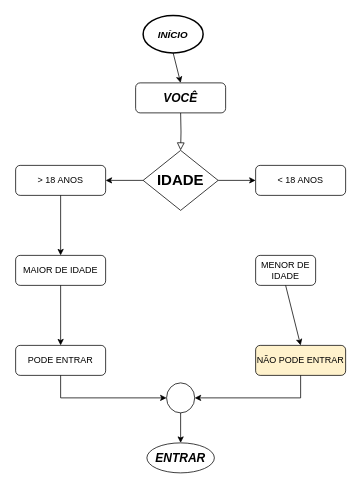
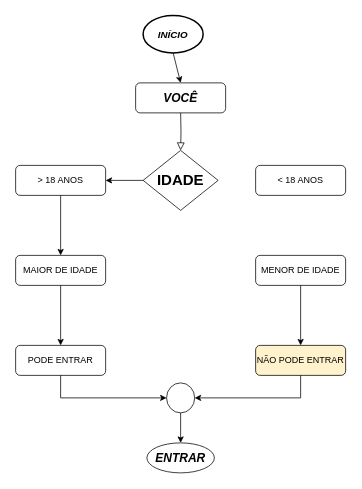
  <mxCell id="0" />
  <mxCell id="1" parent="0" />
  <mxCell id="2" value="" style="rounded=0;html=1;jettySize=auto;orthogonalLoop=1;fontSize=11;endArrow=block;endFill=0;endSize=8;strokeWidth=1;shadow=0;labelBackgroundColor=none;edgeStyle=orthogonalEdgeStyle;entryX=0.5;entryY=0;entryDx=0;entryDy=0;" parent="1" target="4" edge="1"><mxGeometry relative="1" as="geometry"><mxPoint x="240" y="150" as="sourcePoint" /></mxGeometry></mxCell>
  <mxCell id="3" value="&lt;b style=&quot;&quot;&gt;&lt;i style=&quot;&quot;&gt;&lt;font style=&quot;font-size: 16px;&quot;&gt;VOCÊ&lt;/font&gt;&lt;/i&gt;&lt;/b&gt;" style="rounded=1;whiteSpace=wrap;html=1;fontSize=12;glass=0;strokeWidth=1;shadow=0;" parent="1" vertex="1"><mxGeometry x="180" y="110" width="120" height="40" as="geometry" /></mxCell>
  <mxCell id="4" value="&lt;b&gt;&lt;font style=&quot;font-size: 20px;&quot;&gt;IDADE&lt;/font&gt;&lt;/b&gt;" style="rhombus;whiteSpace=wrap;html=1;shadow=0;fontFamily=Helvetica;fontSize=12;align=center;strokeWidth=1;spacing=6;spacingTop=-4;" parent="1" vertex="1"><mxGeometry x="190" y="200" width="100" height="80" as="geometry" /></mxCell>
  <mxCell id="5" value="&amp;lt; 18 ANOS" style="rounded=1;whiteSpace=wrap;html=1;fontSize=12;glass=0;strokeWidth=1;shadow=0;" parent="1" vertex="1"><mxGeometry x="340" y="220" width="120" height="40" as="geometry" /></mxCell>
- <mxCell id="6" value="MENOR DE IDADE" style="rounded=1;whiteSpace=wrap;html=1;fontSize=12;glass=0;strokeWidth=1;shadow=0;" parent="1" vertex="1"><mxGeometry x="340" y="340" width="80" height="40" as="geometry" /></mxCell>
- <mxCell id="7" value="" style="endArrow=classic;html=1;rounded=0;exitX=1;exitY=0.5;exitDx=0;exitDy=0;entryX=0;entryY=0.5;entryDx=0;entryDy=0;horizontal=1;strokeWidth=1;" edge="1" parent="1" source="4" target="5"><mxGeometry width="50" height="50" relative="1" as="geometry"><mxPoint x="290" y="260" as="sourcePoint" /><mxPoint x="340" y="210" as="targetPoint" /></mxGeometry></mxCell>
+ <mxCell id="6" value="MENOR DE IDADE" style="rounded=1;whiteSpace=wrap;html=1;fontSize=12;glass=0;strokeWidth=1;shadow=0;" parent="1" vertex="1"><mxGeometry x="340" y="340" width="120" height="40" as="geometry" /></mxCell>
  <mxCell id="8" value="" style="endArrow=classic;html=1;rounded=0;exitX=0.5;exitY=1;exitDx=0;exitDy=0;entryX=0.5;entryY=0;entryDx=0;entryDy=0;" edge="1" parent="1" source="6" target="9"><mxGeometry width="50" height="50" relative="1" as="geometry"><mxPoint x="410" y="460" as="sourcePoint" /><mxPoint x="400" y="430" as="targetPoint" /></mxGeometry></mxCell>
  <mxCell id="9" value="NÃO PODE ENTRAR" style="rounded=1;whiteSpace=wrap;html=1;fontSize=12;glass=0;strokeWidth=1;shadow=0;fillColor=#fff2cc;" vertex="1" parent="1"><mxGeometry x="340" y="460" width="120" height="40" as="geometry" /></mxCell>
  <mxCell id="10" value="&amp;gt; 18 ANOS" style="rounded=1;whiteSpace=wrap;html=1;fontSize=12;glass=0;strokeWidth=1;shadow=0;" vertex="1" parent="1"><mxGeometry x="20" y="220" width="120" height="40" as="geometry" /></mxCell>
  <mxCell id="11" value="" style="endArrow=classic;html=1;rounded=0;exitX=0;exitY=0.5;exitDx=0;exitDy=0;horizontal=1;strokeWidth=1;" edge="1" parent="1" source="4"><mxGeometry width="50" height="50" relative="1" as="geometry"><mxPoint x="300" y="250" as="sourcePoint" /><mxPoint x="140" y="240" as="targetPoint" /></mxGeometry></mxCell>
  <mxCell id="12" value="MAIOR DE IDADE" style="rounded=1;whiteSpace=wrap;html=1;fontSize=12;glass=0;strokeWidth=1;shadow=0;" vertex="1" parent="1"><mxGeometry x="20" y="340" width="120" height="40" as="geometry" /></mxCell>
  <mxCell id="13" value="PODE ENTRAR" style="rounded=1;whiteSpace=wrap;html=1;fontSize=12;glass=0;strokeWidth=1;shadow=0;" vertex="1" parent="1"><mxGeometry x="20" y="460" width="120" height="40" as="geometry" /></mxCell>
  <mxCell id="14" value="" style="endArrow=classic;html=1;rounded=0;labelBackgroundColor=default;strokeColor=default;strokeWidth=1;fontFamily=Helvetica;fontSize=11;fontColor=default;shape=connector;exitX=0.5;exitY=1;exitDx=0;exitDy=0;entryX=0.5;entryY=0;entryDx=0;entryDy=0;" edge="1" parent="1" source="10" target="12"><mxGeometry width="50" height="50" relative="1" as="geometry"><mxPoint x="220" y="350" as="sourcePoint" /><mxPoint x="270" y="300" as="targetPoint" /></mxGeometry></mxCell>
  <mxCell id="15" value="" style="endArrow=classic;html=1;rounded=0;labelBackgroundColor=default;strokeColor=default;strokeWidth=1;fontFamily=Helvetica;fontSize=11;fontColor=default;shape=connector;exitX=0.5;exitY=1;exitDx=0;exitDy=0;entryX=0.5;entryY=0;entryDx=0;entryDy=0;" edge="1" parent="1" source="12" target="13"><mxGeometry width="50" height="50" relative="1" as="geometry"><mxPoint x="220" y="350" as="sourcePoint" /><mxPoint x="270" y="300" as="targetPoint" /></mxGeometry></mxCell>
  <mxCell id="16" value="" style="ellipse;whiteSpace=wrap;html=1;fontFamily=Helvetica;fontSize=11;fontColor=default;" vertex="1" parent="1"><mxGeometry x="221.25" y="510" width="37.5" height="40" as="geometry" /></mxCell>
  <mxCell id="17" value="" style="endArrow=classic;html=1;rounded=0;labelBackgroundColor=default;strokeColor=default;strokeWidth=1;fontFamily=Helvetica;fontSize=11;fontColor=default;shape=connector;entryX=0;entryY=0.5;entryDx=0;entryDy=0;" edge="1" parent="1" target="16"><mxGeometry width="50" height="50" relative="1" as="geometry"><mxPoint x="80" y="500" as="sourcePoint" /><mxPoint x="210" y="530" as="targetPoint" /><Array as="points"><mxPoint x="80" y="530" /></Array></mxGeometry></mxCell>
  <mxCell id="18" value="" style="endArrow=classic;html=1;rounded=0;labelBackgroundColor=default;strokeColor=default;strokeWidth=1;fontFamily=Helvetica;fontSize=11;fontColor=default;shape=connector;exitX=0.5;exitY=1;exitDx=0;exitDy=0;entryX=1;entryY=0.5;entryDx=0;entryDy=0;" edge="1" parent="1" source="9" target="16"><mxGeometry width="50" height="50" relative="1" as="geometry"><mxPoint x="390" y="560" as="sourcePoint" /><mxPoint x="270" y="530" as="targetPoint" /><Array as="points"><mxPoint x="400" y="530" /></Array></mxGeometry></mxCell>
  <mxCell id="19" value="" style="endArrow=classic;html=1;rounded=0;labelBackgroundColor=default;strokeColor=default;strokeWidth=1;fontFamily=Helvetica;fontSize=11;fontColor=default;shape=connector;exitX=0.5;exitY=1;exitDx=0;exitDy=0;" edge="1" parent="1" source="16"><mxGeometry width="50" height="50" relative="1" as="geometry"><mxPoint x="240" y="580" as="sourcePoint" /><mxPoint x="240" y="590" as="targetPoint" /></mxGeometry></mxCell>
  <mxCell id="20" value="&lt;font style=&quot;font-size: 13px;&quot;&gt;&lt;b&gt;&lt;i&gt;INÍCIO&lt;/i&gt;&lt;/b&gt;&lt;/font&gt;" style="strokeWidth=2;html=1;shape=mxgraph.flowchart.start_1;whiteSpace=wrap;fontFamily=Helvetica;fontSize=11;fontColor=default;" vertex="1" parent="1"><mxGeometry x="190" y="20" width="80" height="50" as="geometry" /></mxCell>
  <mxCell id="21" value="" style="endArrow=classic;html=1;rounded=0;labelBackgroundColor=default;strokeColor=default;strokeWidth=1;fontFamily=Helvetica;fontSize=11;fontColor=default;shape=connector;exitX=0.5;exitY=1;exitDx=0;exitDy=0;exitPerimeter=0;entryX=0.5;entryY=0;entryDx=0;entryDy=0;" edge="1" parent="1" source="20" target="3"><mxGeometry width="50" height="50" relative="1" as="geometry"><mxPoint x="240" y="80" as="sourcePoint" /><mxPoint x="270" y="160" as="targetPoint" /></mxGeometry></mxCell>
  <mxCell id="22" value="&lt;font style=&quot;font-size: 16px;&quot;&gt;&lt;b&gt;&lt;i&gt;ENTRAR&lt;/i&gt;&lt;/b&gt;&lt;/font&gt;" style="ellipse;whiteSpace=wrap;html=1;fontFamily=Helvetica;fontSize=11;fontColor=default;" vertex="1" parent="1"><mxGeometry x="195" y="590" width="90" height="40" as="geometry" /></mxCell>
